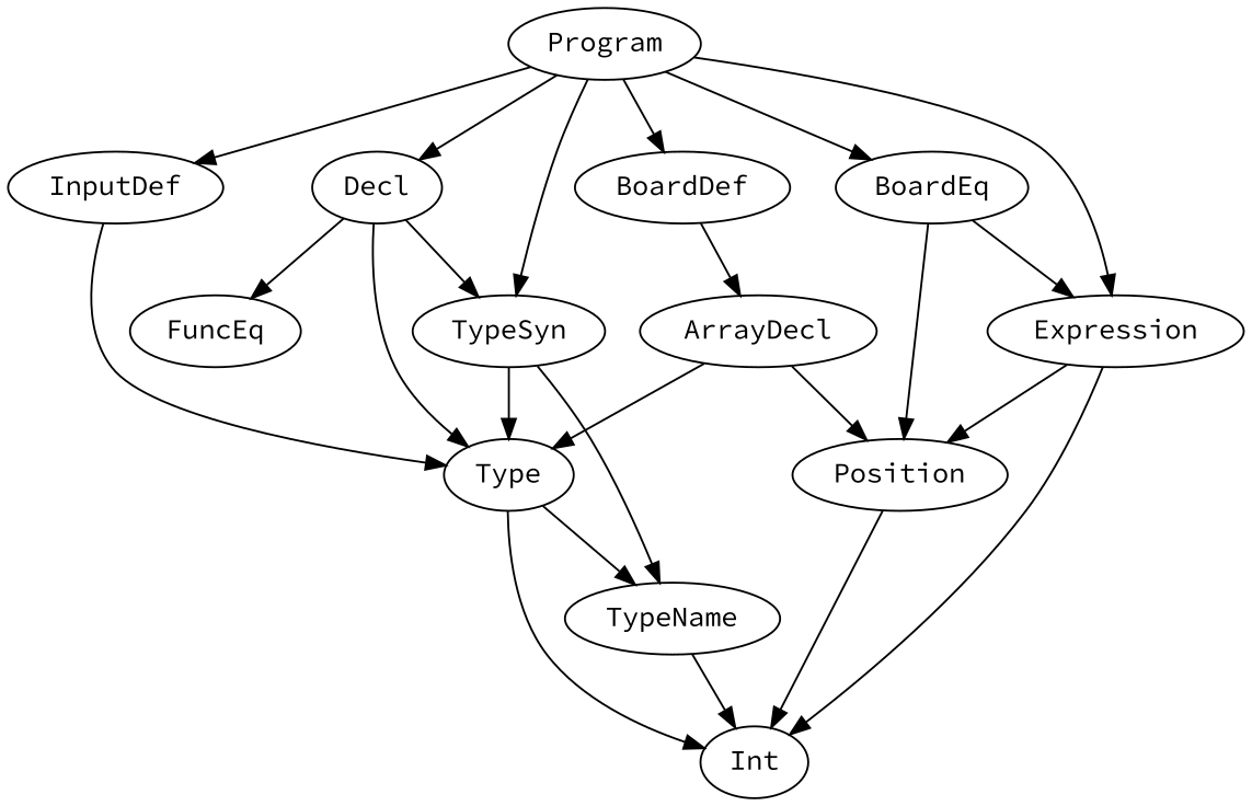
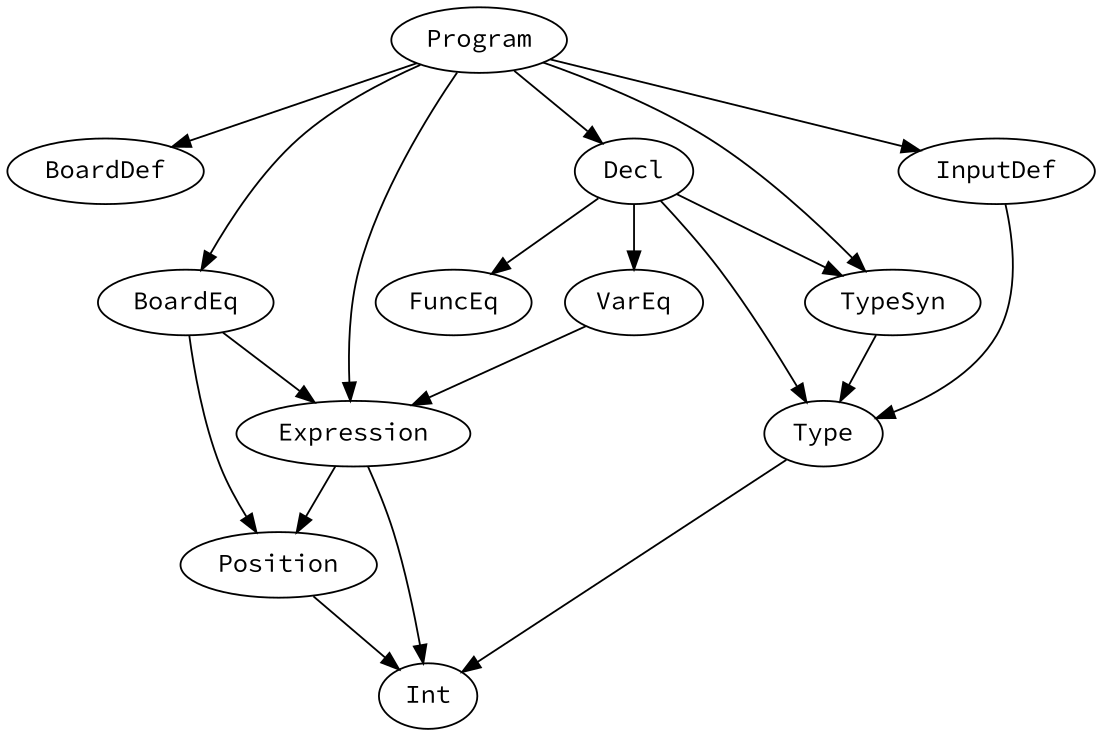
  digraph {
    fontname="Source Code Pro"
    node [fontname="Source Code Pro"]
    edge [fontname="Source Code Pro"]
    n1 [label=Int]
-   n2 [label=TypeName]
-   n3 [label=ArrayDecl]
    n4 [label=Position]
    n5 [label=Type]
    n6 [label=BoardDef]
    n7 [label=BoardEq]
    n8 [label=Expression]
    n9 [label=Decl]
    n10 [label=FuncEq]
    n11 [label=TypeSyn]
+   n12 [label=VarEq]
    n13 [label=InputDef]
    n14 [label=Program]
-   n2 -> n1
-   n3 -> n4
-   n3 -> n5
    n4 -> n1
    n5 -> n1
-   n5 -> n2
-   n6 -> n3
    n7 -> n4
    n7 -> n8
    n8 -> n1
    n8 -> n4
    n9 -> n5
    n9 -> n10
    n9 -> n11
-   n11 -> n2
+   n9 -> n12
    n11 -> n5
+   n12 -> n8
    n13 -> n5
    n14 -> n6
    n14 -> n7
    n14 -> n8
    n14 -> n9
    n14 -> n11
    n14 -> n13
  }
